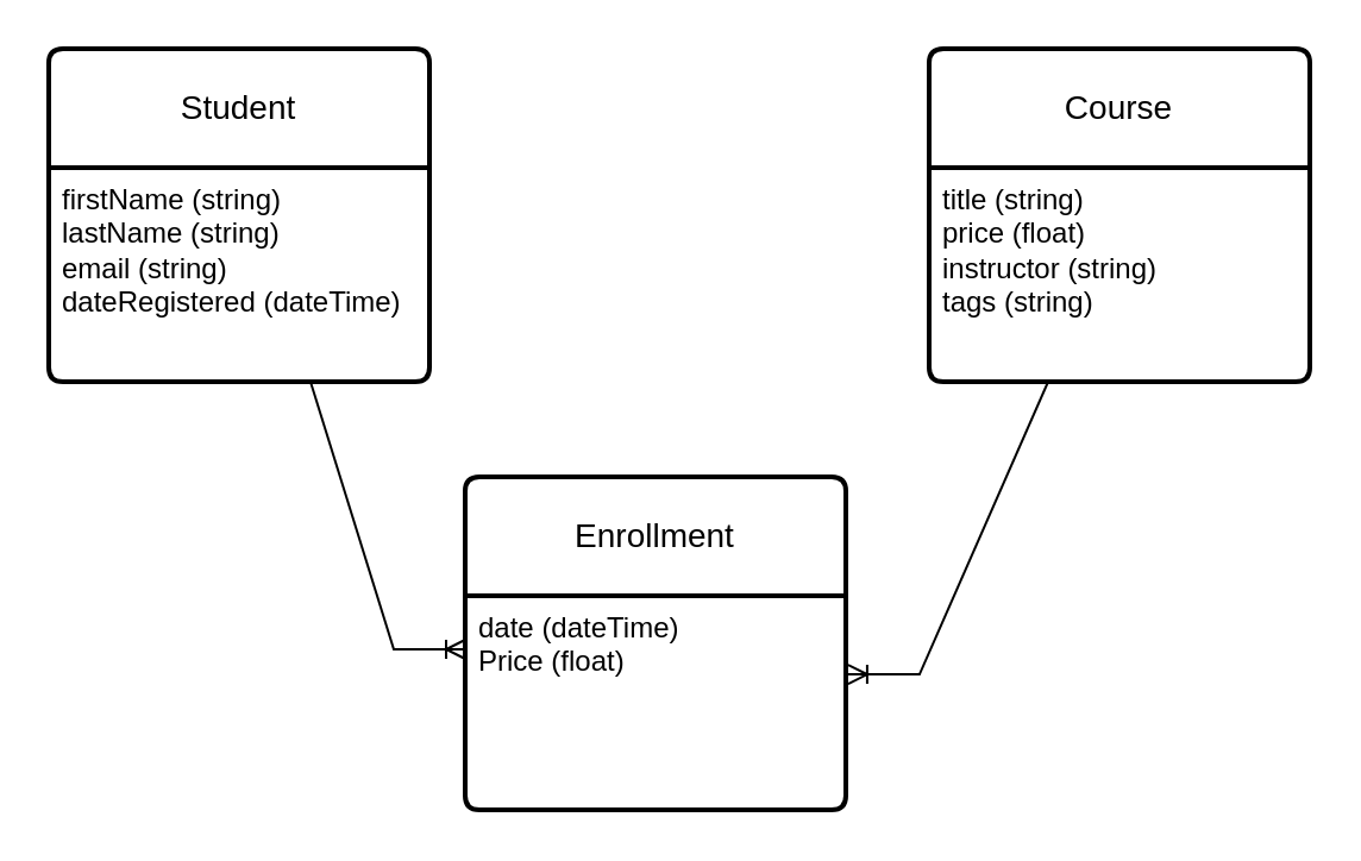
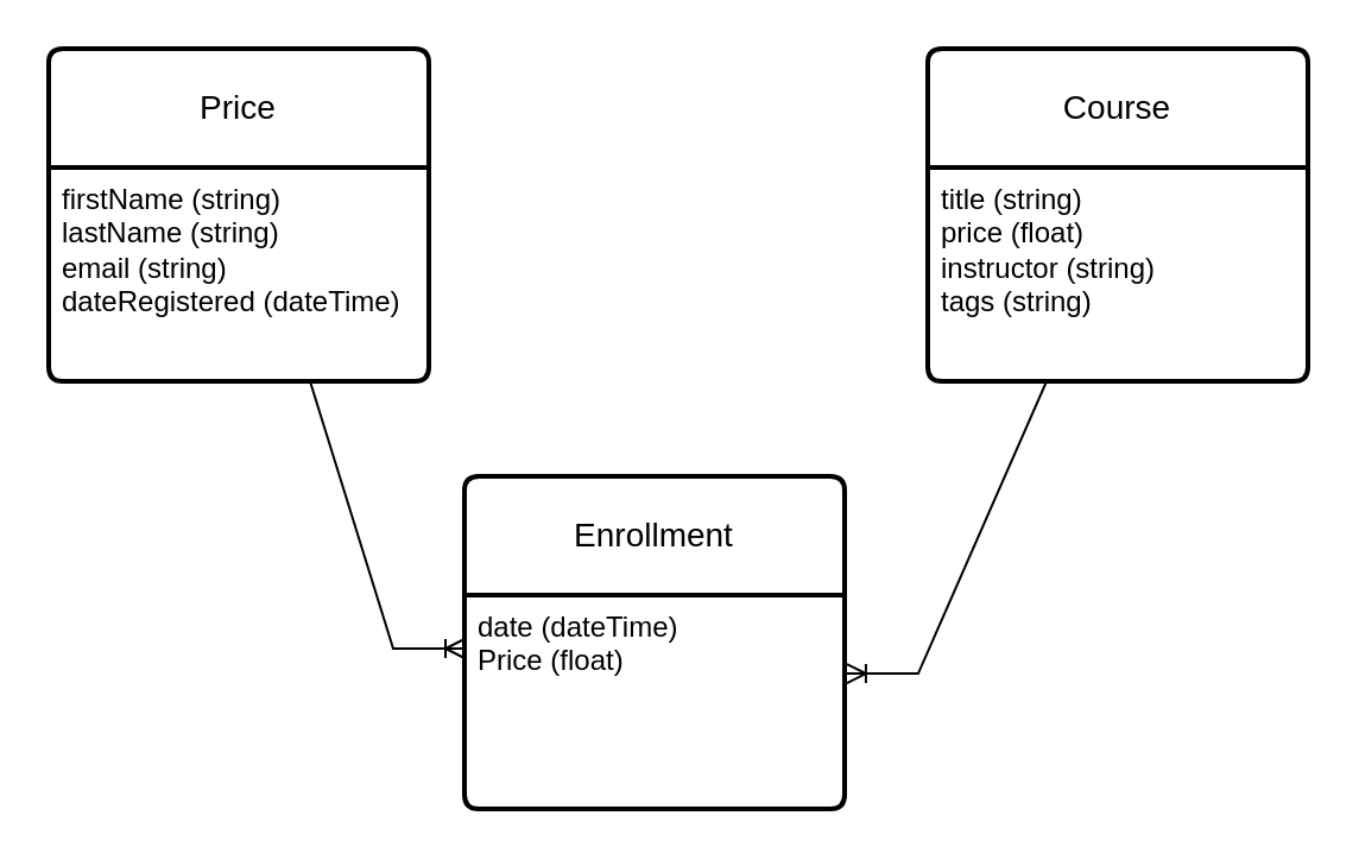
  <mxCell id="0" />
  <mxCell id="1" parent="0" />
  <mxCell id="2" value="Course" style="swimlane;childLayout=stackLayout;horizontal=1;startSize=50;horizontalStack=0;rounded=1;fontSize=14;fontStyle=0;strokeWidth=2;resizeParent=0;resizeLast=1;shadow=0;dashed=0;align=center;arcSize=4;whiteSpace=wrap;html=1;" vertex="1" parent="1"><mxGeometry x="390" y="20" width="160" height="140" as="geometry" /></mxCell>
  <mxCell id="3" value="title (string)&lt;div&gt;price (float)&lt;/div&gt;&lt;div&gt;instructor&amp;nbsp;&lt;span style=&quot;background-color: transparent; color: light-dark(rgb(0, 0, 0), rgb(255, 255, 255));&quot;&gt;(string)&lt;/span&gt;&lt;/div&gt;&lt;div&gt;tags&amp;nbsp;&lt;span style=&quot;background-color: transparent; color: light-dark(rgb(0, 0, 0), rgb(255, 255, 255));&quot;&gt;(string)&lt;/span&gt;&lt;/div&gt;" style="align=left;strokeColor=none;fillColor=none;spacingLeft=4;spacingRight=4;fontSize=12;verticalAlign=top;resizable=0;rotatable=0;part=1;html=1;whiteSpace=wrap;fontStyle=0" vertex="1" parent="2"><mxGeometry y="50" width="160" height="90" as="geometry" /></mxCell>
- <mxCell id="4" value="Student" style="swimlane;childLayout=stackLayout;horizontal=1;startSize=50;horizontalStack=0;rounded=1;fontSize=14;fontStyle=0;strokeWidth=2;resizeParent=0;resizeLast=1;shadow=0;dashed=0;align=center;arcSize=4;whiteSpace=wrap;html=1;" vertex="1" parent="1"><mxGeometry x="20" y="20" width="160" height="140" as="geometry" /></mxCell>
+ <mxCell id="4" value="Price" style="swimlane;childLayout=stackLayout;horizontal=1;startSize=50;horizontalStack=0;rounded=1;fontSize=14;fontStyle=0;strokeWidth=2;resizeParent=0;resizeLast=1;shadow=0;dashed=0;align=center;arcSize=4;whiteSpace=wrap;html=1;" vertex="1" parent="1"><mxGeometry x="20" y="20" width="160" height="140" as="geometry" /></mxCell>
  <mxCell id="5" value="firstName (string)&lt;div&gt;lastName (string)&lt;br&gt;&lt;div&gt;email&amp;nbsp;&lt;span style=&quot;background-color: transparent; color: light-dark(rgb(0, 0, 0), rgb(255, 255, 255));&quot;&gt;(string)&lt;/span&gt;&lt;/div&gt;&lt;div&gt;dateRegistered&amp;nbsp;&lt;span style=&quot;background-color: transparent; color: light-dark(rgb(0, 0, 0), rgb(255, 255, 255));&quot;&gt;(dateTime)&lt;/span&gt;&lt;/div&gt;&lt;/div&gt;" style="align=left;strokeColor=none;fillColor=none;spacingLeft=4;spacingRight=4;fontSize=12;verticalAlign=top;resizable=0;rotatable=0;part=1;html=1;whiteSpace=wrap;" vertex="1" parent="4"><mxGeometry y="50" width="160" height="90" as="geometry" /></mxCell>
  <mxCell id="6" value="Enrollment" style="swimlane;childLayout=stackLayout;horizontal=1;startSize=50;horizontalStack=0;rounded=1;fontSize=14;fontStyle=0;strokeWidth=2;resizeParent=0;resizeLast=1;shadow=0;dashed=0;align=center;arcSize=4;whiteSpace=wrap;html=1;" vertex="1" parent="1"><mxGeometry x="195" y="200" width="160" height="140" as="geometry" /></mxCell>
  <mxCell id="7" value="date (dateTime)&lt;div&gt;Price (float)&lt;/div&gt;" style="align=left;strokeColor=none;fillColor=none;spacingLeft=4;spacingRight=4;fontSize=12;verticalAlign=top;resizable=0;rotatable=0;part=1;html=1;whiteSpace=wrap;" vertex="1" parent="6"><mxGeometry y="50" width="160" height="90" as="geometry" /></mxCell>
  <mxCell id="8" value="" style="edgeStyle=entityRelationEdgeStyle;fontSize=12;html=1;endArrow=ERoneToMany;rounded=0;entryX=0;entryY=0.25;entryDx=0;entryDy=0;exitX=0.5;exitY=1;exitDx=0;exitDy=0;" edge="1" parent="1" source="5" target="7"><mxGeometry width="100" height="100" relative="1" as="geometry"><mxPoint x="30" y="280" as="sourcePoint" /><mxPoint x="130" y="180" as="targetPoint" /></mxGeometry></mxCell>
  <mxCell id="9" value="" style="edgeStyle=entityRelationEdgeStyle;fontSize=12;html=1;endArrow=ERoneToMany;rounded=0;entryX=1.006;entryY=0.367;entryDx=0;entryDy=0;exitX=0.5;exitY=1;exitDx=0;exitDy=0;entryPerimeter=0;" edge="1" parent="1" source="3" target="7"><mxGeometry width="100" height="100" relative="1" as="geometry"><mxPoint x="400" y="190" as="sourcePoint" /><mxPoint x="495" y="303" as="targetPoint" /></mxGeometry></mxCell>
